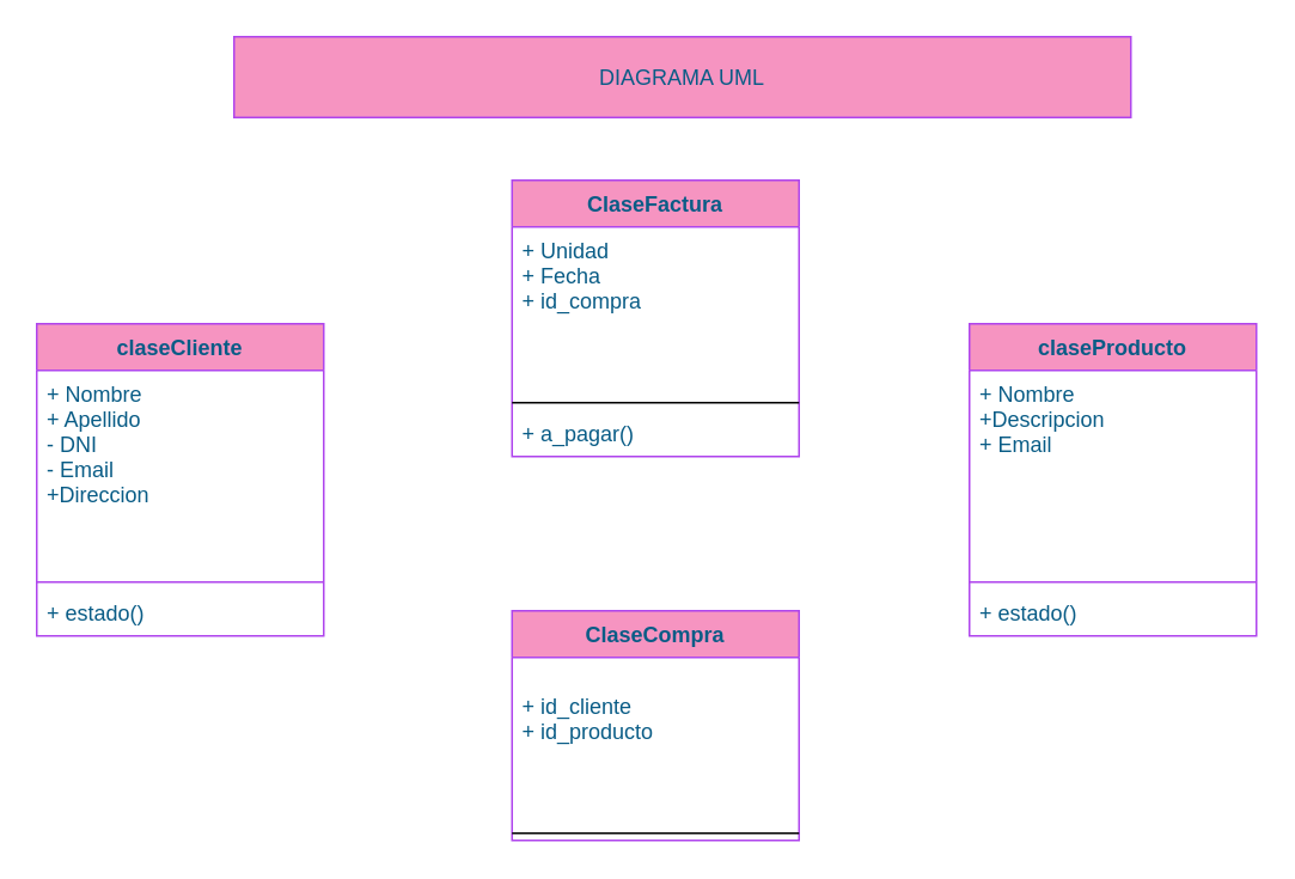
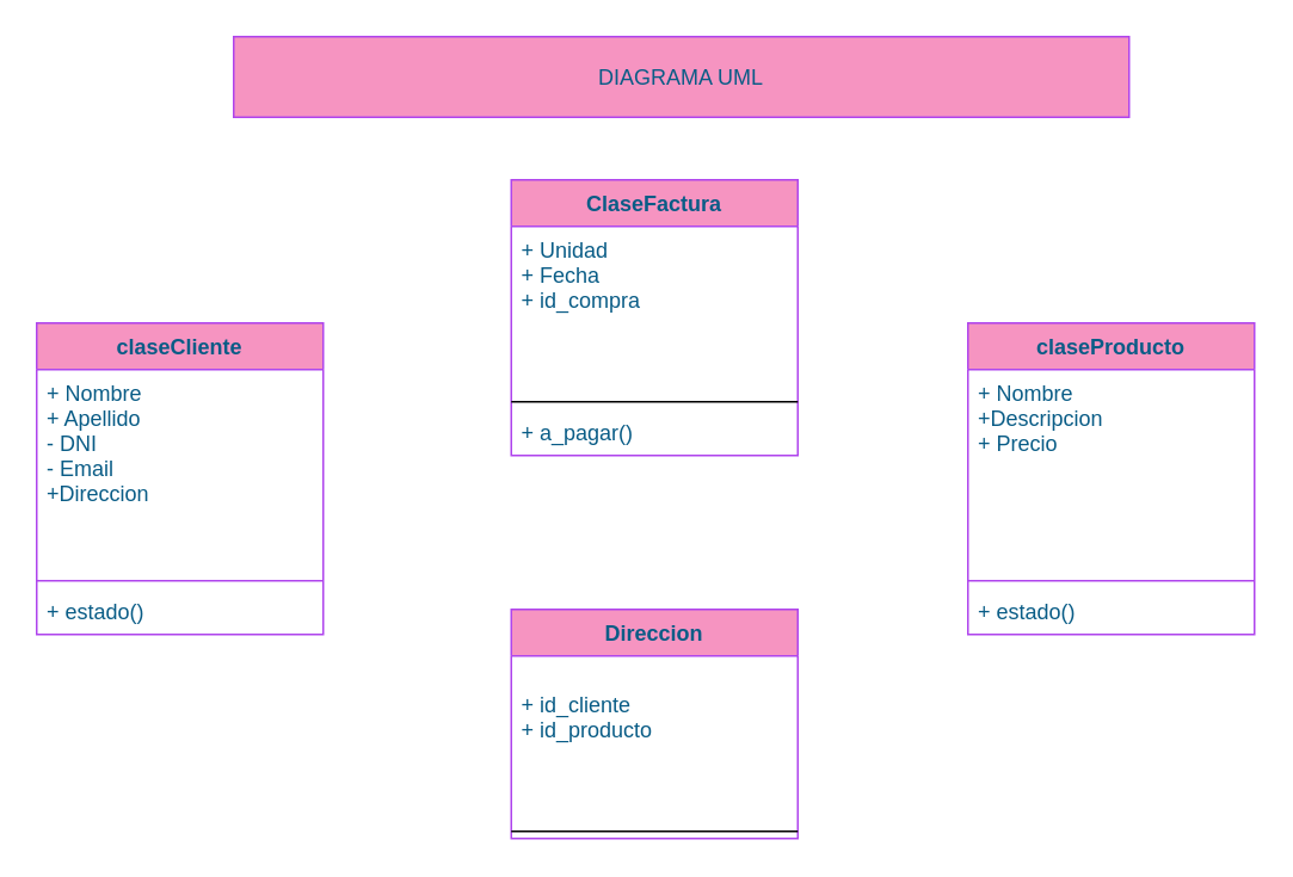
  <mxCell id="0" />
  <mxCell id="1" parent="0" />
  <mxCell id="2" value="&lt;font style=&quot;vertical-align: inherit;&quot;&gt;&lt;font style=&quot;vertical-align: inherit;&quot;&gt;DIAGRAMA UML&lt;/font&gt;&lt;/font&gt;" style="text;html=1;strokeColor=#AF45ED;fillColor=#F694C1;align=center;verticalAlign=middle;whiteSpace=wrap;rounded=0;sketch=0;fontColor=#095C86;" parent="1" vertex="1"><mxGeometry x="130" y="20" width="500" height="45" as="geometry" /></mxCell>
  <mxCell id="3" value="claseCliente" style="swimlane;fontStyle=1;align=center;verticalAlign=top;childLayout=stackLayout;horizontal=1;startSize=26;horizontalStack=0;resizeParent=1;resizeParentMax=0;resizeLast=0;collapsible=1;marginBottom=0;fillColor=#F694C1;strokeColor=#AF45ED;fontColor=#095C86;" vertex="1" parent="1"><mxGeometry x="20" y="180" width="160" height="174" as="geometry" /></mxCell>
  <mxCell id="4" value="+ Nombre&#10;+ Apellido&#10;- DNI&#10;- Email&#10;+Direccion" style="text;strokeColor=none;fillColor=none;align=left;verticalAlign=top;spacingLeft=4;spacingRight=4;overflow=hidden;rotatable=0;points=[[0,0.5],[1,0.5]];portConstraint=eastwest;fontColor=#095C86;" vertex="1" parent="3"><mxGeometry y="26" width="160" height="114" as="geometry" /></mxCell>
  <mxCell id="5" value="" style="line;strokeWidth=1;fillColor=none;align=left;verticalAlign=middle;spacingTop=-1;spacingLeft=3;spacingRight=3;rotatable=0;labelPosition=right;points=[];portConstraint=eastwest;strokeColor=#AF45ED;fontColor=#095C86;" vertex="1" parent="3"><mxGeometry y="140" width="160" height="8" as="geometry" /></mxCell>
  <mxCell id="6" value="+ estado()" style="text;strokeColor=none;fillColor=none;align=left;verticalAlign=top;spacingLeft=4;spacingRight=4;overflow=hidden;rotatable=0;points=[[0,0.5],[1,0.5]];portConstraint=eastwest;fontColor=#095C86;" vertex="1" parent="3"><mxGeometry y="148" width="160" height="26" as="geometry" /></mxCell>
  <mxCell id="7" value="claseProducto" style="swimlane;fontStyle=1;align=center;verticalAlign=top;childLayout=stackLayout;horizontal=1;startSize=26;horizontalStack=0;resizeParent=1;resizeParentMax=0;resizeLast=0;collapsible=1;marginBottom=0;fillColor=#F694C1;strokeColor=#AF45ED;fontColor=#095C86;" vertex="1" parent="1"><mxGeometry x="540" y="180" width="160" height="174" as="geometry" /></mxCell>
- <mxCell id="8" value="+ Nombre&#10;+Descripcion&#10;+ Email&#10;" style="text;strokeColor=none;fillColor=none;align=left;verticalAlign=top;spacingLeft=4;spacingRight=4;overflow=hidden;rotatable=0;points=[[0,0.5],[1,0.5]];portConstraint=eastwest;fontColor=#095C86;" vertex="1" parent="7"><mxGeometry y="26" width="160" height="114" as="geometry" /></mxCell>
+ <mxCell id="8" value="+ Nombre&#10;+Descripcion&#10;+ Precio&#10;" style="text;strokeColor=none;fillColor=none;align=left;verticalAlign=top;spacingLeft=4;spacingRight=4;overflow=hidden;rotatable=0;points=[[0,0.5],[1,0.5]];portConstraint=eastwest;fontColor=#095C86;" vertex="1" parent="7"><mxGeometry y="26" width="160" height="114" as="geometry" /></mxCell>
  <mxCell id="9" value="" style="line;strokeWidth=1;fillColor=none;align=left;verticalAlign=middle;spacingTop=-1;spacingLeft=3;spacingRight=3;rotatable=0;labelPosition=right;points=[];portConstraint=eastwest;strokeColor=#AF45ED;fontColor=#095C86;" vertex="1" parent="7"><mxGeometry y="140" width="160" height="8" as="geometry" /></mxCell>
  <mxCell id="10" value="+ estado()" style="text;strokeColor=none;fillColor=none;align=left;verticalAlign=top;spacingLeft=4;spacingRight=4;overflow=hidden;rotatable=0;points=[[0,0.5],[1,0.5]];portConstraint=eastwest;fontColor=#095C86;" vertex="1" parent="7"><mxGeometry y="148" width="160" height="26" as="geometry" /></mxCell>
- <mxCell id="11" value="ClaseCompra" style="swimlane;fontStyle=1;align=center;verticalAlign=top;childLayout=stackLayout;horizontal=1;startSize=26;horizontalStack=0;resizeParent=1;resizeParentMax=0;resizeLast=0;collapsible=1;marginBottom=0;rounded=0;sketch=0;fontColor=#095C86;strokeColor=#AF45ED;fillColor=#F694C1;" vertex="1" parent="1"><mxGeometry x="285" y="340" width="160" height="128" as="geometry" /></mxCell>
+ <mxCell id="11" value="Direccion" style="swimlane;fontStyle=1;align=center;verticalAlign=top;childLayout=stackLayout;horizontal=1;startSize=26;horizontalStack=0;resizeParent=1;resizeParentMax=0;resizeLast=0;collapsible=1;marginBottom=0;rounded=0;sketch=0;fontColor=#095C86;strokeColor=#AF45ED;fillColor=#F694C1;" vertex="1" parent="1"><mxGeometry x="285" y="340" width="160" height="128" as="geometry" /></mxCell>
  <mxCell id="12" value="&#10;+ id_cliente&#10;+ id_producto" style="text;strokeColor=none;fillColor=none;align=left;verticalAlign=top;spacingLeft=4;spacingRight=4;overflow=hidden;rotatable=0;points=[[0,0.5],[1,0.5]];portConstraint=eastwest;rounded=0;sketch=0;fontColor=#095C86;" vertex="1" parent="11"><mxGeometry y="26" width="160" height="94" as="geometry" /></mxCell>
  <mxCell id="13" value="" style="line;strokeWidth=1;fillColor=none;align=left;verticalAlign=middle;spacingTop=-1;spacingLeft=3;spacingRight=3;rotatable=0;labelPosition=right;points=[];portConstraint=eastwest;rounded=0;sketch=0;fontColor=#095C86;" vertex="1" parent="11"><mxGeometry y="120" width="160" height="8" as="geometry" /></mxCell>
  <mxCell id="14" value="ClaseFactura" style="swimlane;fontStyle=1;align=center;verticalAlign=top;childLayout=stackLayout;horizontal=1;startSize=26;horizontalStack=0;resizeParent=1;resizeParentMax=0;resizeLast=0;collapsible=1;marginBottom=0;rounded=0;sketch=0;fontColor=#095C86;strokeColor=#AF45ED;fillColor=#F694C1;" vertex="1" parent="1"><mxGeometry x="285" y="100" width="160" height="154" as="geometry" /></mxCell>
  <mxCell id="15" value="+ Unidad&#10;+ Fecha&#10;+ id_compra&#10;" style="text;strokeColor=none;fillColor=none;align=left;verticalAlign=top;spacingLeft=4;spacingRight=4;overflow=hidden;rotatable=0;points=[[0,0.5],[1,0.5]];portConstraint=eastwest;rounded=0;sketch=0;fontColor=#095C86;" vertex="1" parent="14"><mxGeometry y="26" width="160" height="94" as="geometry" /></mxCell>
  <mxCell id="16" value="" style="line;strokeWidth=1;fillColor=none;align=left;verticalAlign=middle;spacingTop=-1;spacingLeft=3;spacingRight=3;rotatable=0;labelPosition=right;points=[];portConstraint=eastwest;rounded=0;sketch=0;fontColor=#095C86;" vertex="1" parent="14"><mxGeometry y="120" width="160" height="8" as="geometry" /></mxCell>
  <mxCell id="17" value="+ a_pagar()" style="text;strokeColor=none;fillColor=none;align=left;verticalAlign=top;spacingLeft=4;spacingRight=4;overflow=hidden;rotatable=0;points=[[0,0.5],[1,0.5]];portConstraint=eastwest;rounded=0;sketch=0;fontColor=#095C86;" vertex="1" parent="14"><mxGeometry y="128" width="160" height="26" as="geometry" /></mxCell>
